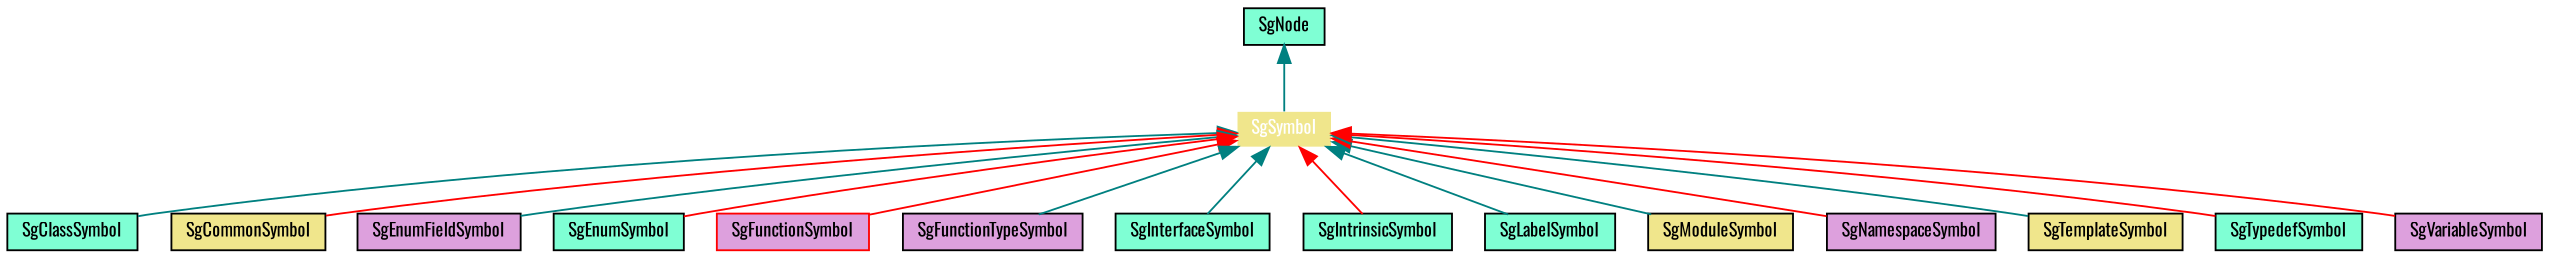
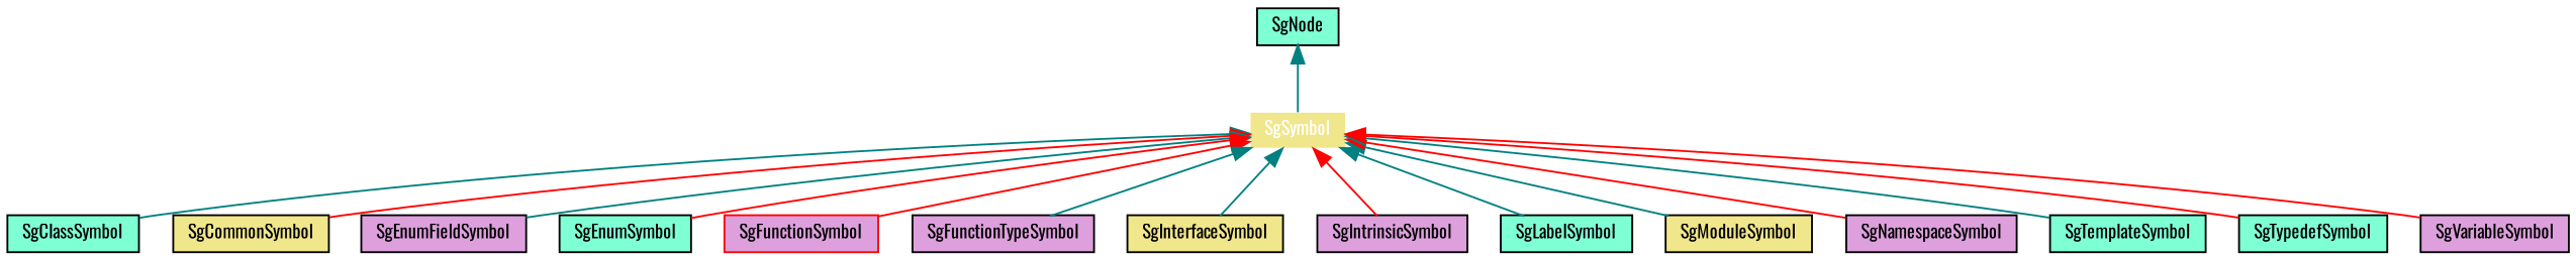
  digraph {
    fontname=Oswald
    node [color=black fillcolor=plum fontname=Oswald fontsize=10 shape=record style=filled]
    edge [color=teal dir=back fontname=Oswald fontsize=10 labelfontname=Helvetica labelfontsize=10 style=solid]
    n1 [color=white fillcolor=khaki fontcolor=white height=0.2 label=SgSymbol width=0.4]
    n2 [fillcolor=aquamarine height=0.2 label=SgClassSymbol width=0.4]
    n3 [fillcolor=khaki height=0.2 label=SgCommonSymbol width=0.4]
    n4 [height=0.2 label=SgEnumFieldSymbol width=0.4]
    n5 [fillcolor=aquamarine height=0.2 label=SgEnumSymbol width=0.4]
    n6 [color=red height=0.2 label=SgFunctionSymbol width=0.4]
    n7 [height=0.2 label=SgFunctionTypeSymbol width=0.4]
-   n8 [fillcolor=aquamarine height=0.2 label=SgInterfaceSymbol width=0.4]
-   n9 [fillcolor=aquamarine height=0.2 label=SgIntrinsicSymbol width=0.4]
+   n8 [fillcolor=khaki height=0.2 label=SgInterfaceSymbol width=0.4]
+   n9 [height=0.2 label=SgIntrinsicSymbol width=0.4]
    n10 [fillcolor=aquamarine height=0.2 label=SgLabelSymbol width=0.4]
    n11 [fillcolor=khaki height=0.2 label=SgModuleSymbol width=0.4]
    n12 [height=0.2 label=SgNamespaceSymbol width=0.4]
-   n13 [fillcolor=khaki height=0.2 label=SgTemplateSymbol width=0.4]
+   n13 [fillcolor=aquamarine height=0.2 label=SgTemplateSymbol width=0.4]
    n14 [fillcolor=aquamarine height=0.2 label=SgTypedefSymbol width=0.4]
    n15 [height=0.2 label=SgVariableSymbol width=0.4]
    n16 [fillcolor=aquamarine height=0.2 label=SgNode width=0.4]
    n1 -> n2
    n1 -> n3 [color=red]
    n1 -> n4
    n1 -> n5 [color=red]
    n1 -> n6 [color=red]
    n1 -> n7
    n1 -> n8
    n1 -> n9 [color=red]
    n1 -> n10
    n1 -> n11
    n1 -> n12 [color=red]
    n1 -> n13
    n1 -> n14 [color=red]
    n1 -> n15 [color=red]
    n16 -> n1
  }
